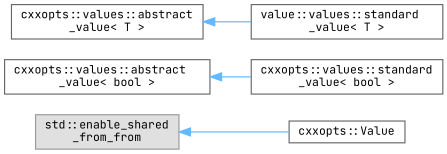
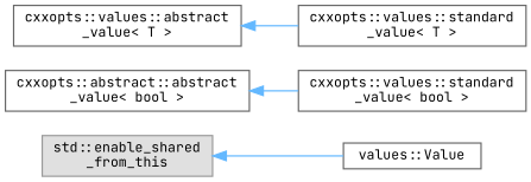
  digraph {
    fontname="JetBrains Mono"
    rankdir=LR
    node [color=grey40 fillcolor=white fontname="JetBrains Mono" fontsize=10 shape=box style=filled]
    edge [color=steelblue1 dir=back fontname="JetBrains Mono" fontsize=10 labelfontname=Helvetica labelfontsize=10 style=solid]
-   n1 [color=grey60 fillcolor="#E0E0E0" height=0.2 label="std::enable_shared\l_from_from" width=0.4]
-   n2 [height=0.2 label="cxxopts::Value" width=0.4]
-   n3 [height=0.2 label="cxxopts::values::abstract\l_value\< bool \>" width=0.4]
+   n1 [color=grey60 fillcolor="#E0E0E0" height=0.2 label="std::enable_shared\l_from_this" width=0.4]
+   n2 [height=0.2 label="values::Value" width=0.4]
+   n3 [height=0.2 label="cxxopts::abstract::abstract\l_value\< bool \>" width=0.4]
    n4 [height=0.2 label="cxxopts::values::standard\l_value\< bool \>" width=0.4]
    n5 [height=0.2 label="cxxopts::values::abstract\l_value\< T \>" width=0.4]
-   n6 [height=0.2 label="value::values::standard\l_value\< T \>" width=0.4]
+   n6 [height=0.2 label="cxxopts::values::standard\l_value\< T \>" width=0.4]
    n1 -> n2
    n3 -> n4
    n5 -> n6
  }
